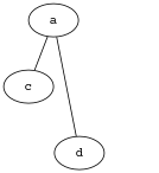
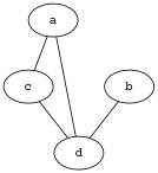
  graph {
    fontname="Courier Prime"
    node [fontname="Courier Prime"]
    edge [fontname="Courier Prime"]
    n1 [label=a]
    n2 [label=c]
    n3 [label=d]
+   n4 [label=b]
    n1 -- n2
    n1 -- n3
+   n2 -- n3
+   n4 -- n3
  }
